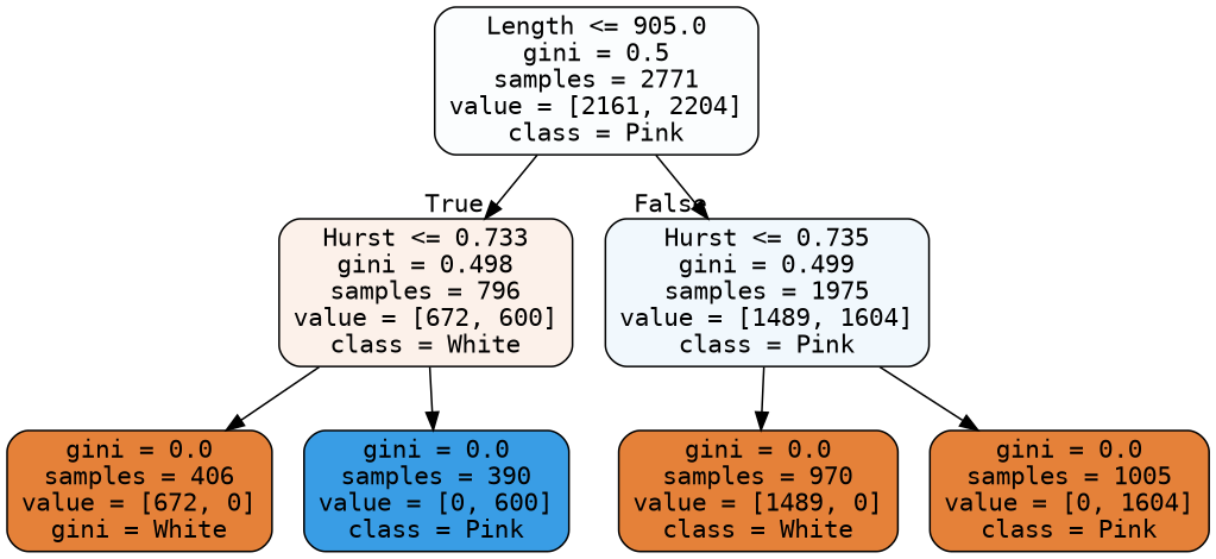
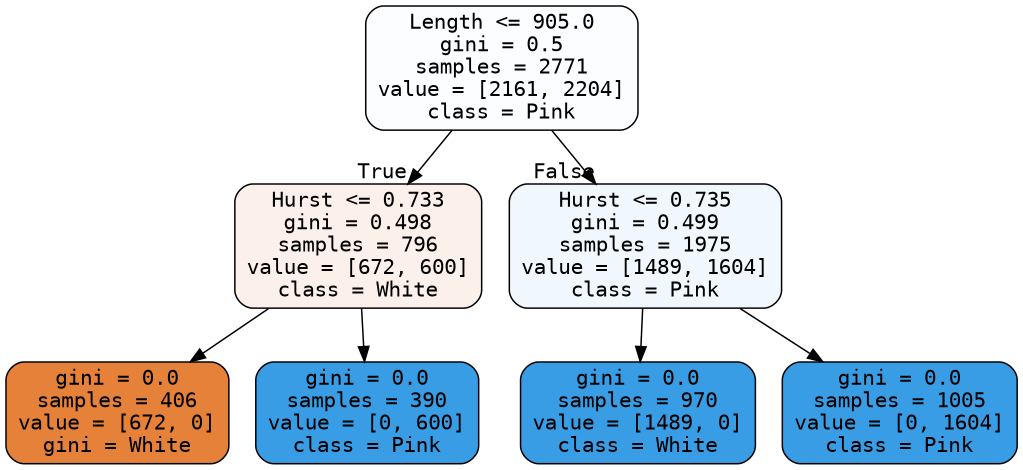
  digraph {
    fontname="DejaVu Sans Mono"
    node [color=black fillcolor="#e58139ff" fontname="DejaVu Sans Mono" shape=box style="filled, rounded"]
    edge [fontname="DejaVu Sans Mono"]
    n1 [fillcolor="#399de505" label="Length <= 905.0\ngini = 0.5\nsamples = 2771\nvalue = [2161, 2204]\nclass = Pink"]
    n2 [fillcolor="#e581391b" label="Hurst <= 0.733\ngini = 0.498\nsamples = 796\nvalue = [672, 600]\nclass = White"]
    n3 [fillcolor="#399de512" label="Hurst <= 0.735\ngini = 0.499\nsamples = 1975\nvalue = [1489, 1604]\nclass = Pink"]
    n4 [label="gini = 0.0\nsamples = 406\nvalue = [672, 0]\ngini = White"]
    n5 [fillcolor="#399de5ff" label="gini = 0.0\nsamples = 390\nvalue = [0, 600]\nclass = Pink"]
-   n6 [label="gini = 0.0\nsamples = 970\nvalue = [1489, 0]\nclass = White"]
-   n7 [label="gini = 0.0\nsamples = 1005\nvalue = [0, 1604]\nclass = Pink"]
+   n6 [fillcolor="#399de5ff" label="gini = 0.0\nsamples = 970\nvalue = [1489, 0]\nclass = White"]
+   n7 [fillcolor="#399de5ff" label="gini = 0.0\nsamples = 1005\nvalue = [0, 1604]\nclass = Pink"]
    n1 -> n2 [headlabel=True labelangle=45 labeldistance=2.5]
    n1 -> n3 [headlabel=False labelangle=-45 labeldistance=2.5]
    n2 -> n4
    n2 -> n5
    n3 -> n6
    n3 -> n7
  }
